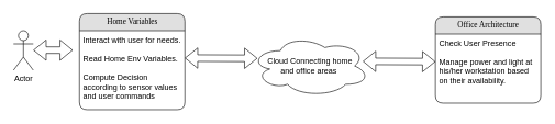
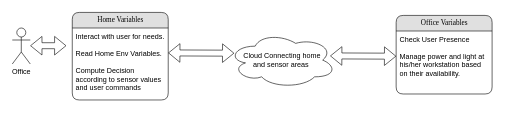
  <mxCell id="0" />
  <mxCell id="1" parent="0" />
  <mxCell id="2" value="Home Variables" style="swimlane;html=1;fontStyle=0;childLayout=stackLayout;horizontal=1;startSize=26;fillColor=#e0e0e0;horizontalStack=0;resizeParent=1;resizeLast=0;collapsible=1;marginBottom=0;swimlaneFillColor=#ffffff;align=center;rounded=1;shadow=0;comic=0;labelBackgroundColor=none;strokeColor=#000000;strokeWidth=1;fontFamily=Verdana;fontSize=12;fontColor=#000000;" parent="1" vertex="1"><mxGeometry x="120" y="20" width="160" height="146" as="geometry" /></mxCell>
  <mxCell id="3" value="Interact with user for needs.&lt;br&gt;&lt;br&gt;Read Home Env Variables.&lt;br&gt;&lt;br&gt;Compute Decision according to sensor values and user commands&lt;br&gt;&lt;br&gt;" style="text;html=1;strokeColor=none;fillColor=none;spacingLeft=4;spacingRight=4;whiteSpace=wrap;overflow=hidden;rotatable=0;points=[[0,0.5],[1,0.5]];portConstraint=eastwest;" parent="2" vertex="1"><mxGeometry y="26" width="160" height="114" as="geometry" /></mxCell>
- <mxCell id="4" value="Office Architecture" style="swimlane;html=1;fontStyle=0;childLayout=stackLayout;horizontal=1;startSize=26;fillColor=#e0e0e0;horizontalStack=0;resizeParent=1;resizeLast=0;collapsible=1;marginBottom=0;swimlaneFillColor=#ffffff;align=center;rounded=1;shadow=0;comic=0;labelBackgroundColor=none;strokeColor=#000000;strokeWidth=1;fontFamily=Verdana;fontSize=12;fontColor=#000000;" parent="1" vertex="1"><mxGeometry x="660" y="25" width="160" height="131" as="geometry" /></mxCell>
+ <mxCell id="4" value="Office Variables" style="swimlane;html=1;fontStyle=0;childLayout=stackLayout;horizontal=1;startSize=26;fillColor=#e0e0e0;horizontalStack=0;resizeParent=1;resizeLast=0;collapsible=1;marginBottom=0;swimlaneFillColor=#ffffff;align=center;rounded=1;shadow=0;comic=0;labelBackgroundColor=none;strokeColor=#000000;strokeWidth=1;fontFamily=Verdana;fontSize=12;fontColor=#000000;" parent="1" vertex="1"><mxGeometry x="660" y="25" width="160" height="131" as="geometry" /></mxCell>
  <mxCell id="5" value="Check User Presence&lt;br&gt;&lt;br&gt;Manage power and light at&amp;nbsp;&lt;br&gt;his/her workstation based on their availability.&lt;br&gt;" style="text;html=1;strokeColor=none;fillColor=none;spacingLeft=4;spacingRight=4;whiteSpace=wrap;overflow=hidden;rotatable=0;points=[[0,0.5],[1,0.5]];portConstraint=eastwest;" parent="4" vertex="1"><mxGeometry y="26" width="160" height="84" as="geometry" /></mxCell>
- <mxCell id="6" value="Cloud Connecting home&lt;br&gt;and office areas&amp;nbsp;&lt;br&gt;" style="ellipse;shape=cloud;whiteSpace=wrap;html=1;" vertex="1" parent="1"><mxGeometry x="380" y="53" width="180" height="93" as="geometry" /></mxCell>
- <mxCell id="7" value="Actor" style="shape=umlActor;verticalLabelPosition=bottom;labelBackgroundColor=#ffffff;verticalAlign=top;html=1;outlineConnect=0;" vertex="1" parent="1"><mxGeometry x="20" y="46" width="30" height="60" as="geometry" /></mxCell>
+ <mxCell id="6" value="Cloud Connecting home&lt;br&gt;and sensor areas&amp;nbsp;&lt;br&gt;" style="ellipse;shape=cloud;whiteSpace=wrap;html=1;" vertex="1" parent="1"><mxGeometry x="380" y="53" width="180" height="93" as="geometry" /></mxCell>
+ <mxCell id="7" value="Office" style="shape=umlActor;verticalLabelPosition=bottom;labelBackgroundColor=#ffffff;verticalAlign=top;html=1;outlineConnect=0;" vertex="1" parent="1"><mxGeometry x="20" y="46" width="30" height="60" as="geometry" /></mxCell>
  <mxCell id="8" value="" style="shape=flexArrow;endArrow=classic;startArrow=classic;html=1;" edge="1" parent="1"><mxGeometry width="50" height="50" relative="1" as="geometry"><mxPoint x="50" y="75.5" as="sourcePoint" /><mxPoint x="110" y="75.5" as="targetPoint" /></mxGeometry></mxCell>
  <mxCell id="9" value="" style="shape=flexArrow;endArrow=classic;startArrow=classic;html=1;" edge="1" parent="1"><mxGeometry width="50" height="50" relative="1" as="geometry"><mxPoint x="280" y="87.5" as="sourcePoint" /><mxPoint x="390" y="88" as="targetPoint" /></mxGeometry></mxCell>
  <mxCell id="10" value="" style="shape=flexArrow;endArrow=classic;startArrow=classic;html=1;" edge="1" parent="1"><mxGeometry width="50" height="50" relative="1" as="geometry"><mxPoint x="550" y="92.5" as="sourcePoint" /><mxPoint x="660" y="93" as="targetPoint" /></mxGeometry></mxCell>
